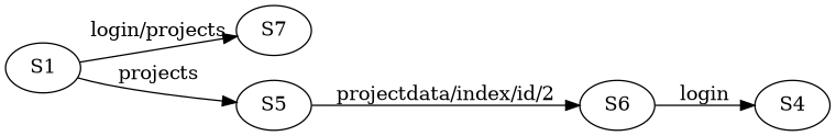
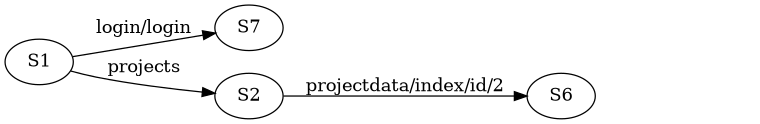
  digraph {
    rankdir=LR
    n1 [label=S7]
    S1
-   S2 [label=S5]
+   S2
    n4 [label=S6]
-   S4
-   S1 -> n1 [label="login/projects"]
+   S1 -> n1 [label="login/login"]
    S1 -> S2 [label=projects]
    S2 -> n4 [label="projectdata/index/id/2"]
-   n4 -> S4 [label=login]
  }
